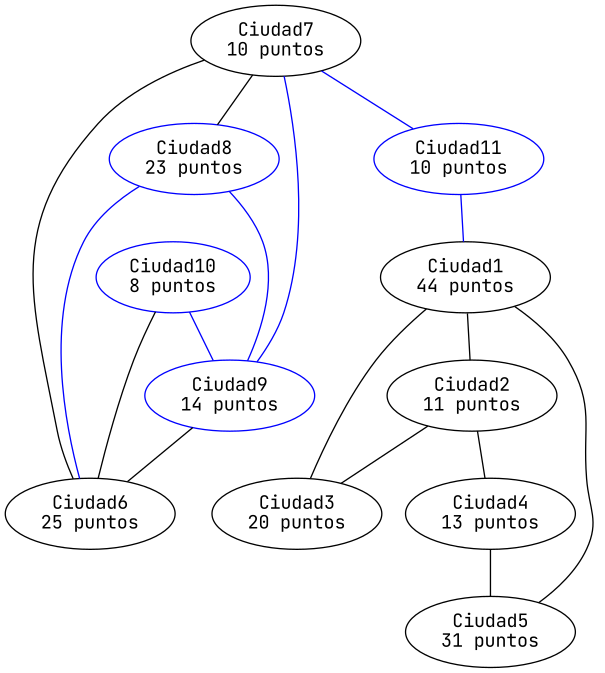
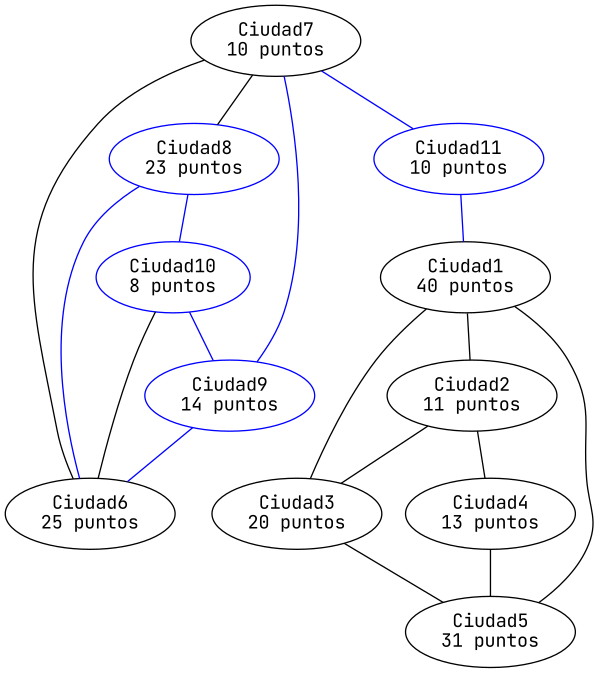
  strict graph {
    fontname="JetBrains Mono"
    node [fontname="JetBrains Mono"]
    edge [fontname="JetBrains Mono"]
-   n1 [label="Ciudad1\n44 puntos"]
+   n1 [label="Ciudad1\n40 puntos"]
    n2 [label="Ciudad2\n11 puntos"]
    n3 [label="Ciudad3\n20 puntos"]
    n4 [label="Ciudad4\n13 puntos"]
    n5 [label="Ciudad5\n31 puntos"]
    n6 [color=black label="Ciudad6\n25 puntos"]
    n7 [color=black label="Ciudad7\n10 puntos"]
    n8 [color=blue label="Ciudad8\n23 puntos"]
    n9 [color=blue label="Ciudad10\n8 puntos"]
    n10 [color=blue label="Ciudad9\n14 puntos"]
    n11 [color=blue label="Ciudad11\n10 puntos"]
    n1 -- n2
    n1 -- n3
    n2 -- n3
    n2 -- n4
+   n3 -- n5
    n4 -- n5
    n5 -- n1
    n6 -- n7
    n6 -- n8 [color=blue]
    n6 -- n9
    n7 -- n8
    n7 -- n10 [color=blue]
    n7 -- n11 [color=blue]
-   n8 -- n10 [color=blue]
+   n8 -- n9 [color=blue]
    n9 -- n10 [color=blue]
-   n10 -- n6
+   n10 -- n6 [color=blue]
    n11 -- n1 [color=blue]
  }
